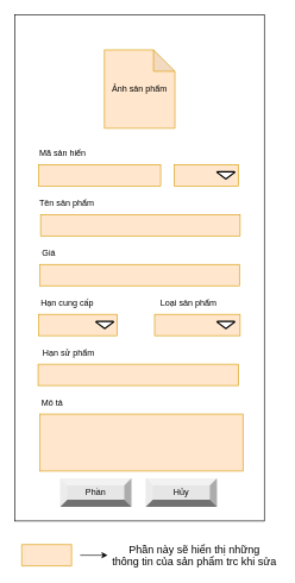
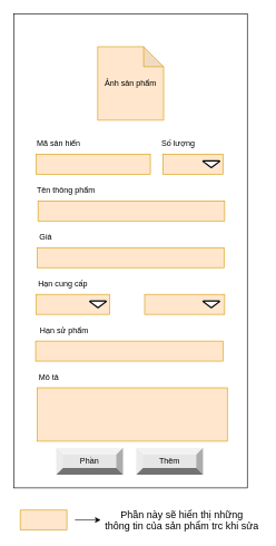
  <mxCell id="0" />
  <mxCell id="1" parent="0" />
  <mxCell id="2" value="&lt;font style=&quot;font-size: 17px&quot;&gt;&lt;b&gt;Thêm sản phẩm&lt;/b&gt;&lt;/font&gt;" style="text;html=1;strokeColor=none;fillColor=none;align=center;verticalAlign=middle;whiteSpace=wrap;rounded=0;" parent="1" vertex="1"><mxGeometry x="137.99" y="69" width="140" height="30" as="geometry" /></mxCell>
  <mxCell id="3" value="" style="rounded=0;whiteSpace=wrap;html=1;direction=south;" parent="1" vertex="1"><mxGeometry x="20.5" y="20" width="350" height="710" as="geometry" /></mxCell>
  <mxCell id="4" value="Mã sản hiển" style="text;html=1;strokeColor=none;fillColor=none;align=left;verticalAlign=middle;whiteSpace=wrap;rounded=0;" parent="1" vertex="1"><mxGeometry x="53" y="200" width="95" height="30" as="geometry" /></mxCell>
  <mxCell id="5" value="" style="rounded=0;whiteSpace=wrap;html=1;fillColor=#ffe6cc;strokeColor=#d79b00;" parent="1" vertex="1"><mxGeometry x="54" y="230" width="171" height="30" as="geometry" /></mxCell>
- <mxCell id="6" value="Tên sản phẩm" style="text;html=1;strokeColor=none;fillColor=none;align=left;verticalAlign=middle;whiteSpace=wrap;rounded=0;" parent="1" vertex="1"><mxGeometry x="53" y="270" width="110" height="30" as="geometry" /></mxCell>
+ <mxCell id="6" value="Tên thông phẩm" style="text;html=1;strokeColor=none;fillColor=none;align=left;verticalAlign=middle;whiteSpace=wrap;rounded=0;" parent="1" vertex="1"><mxGeometry x="53" y="270" width="110" height="30" as="geometry" /></mxCell>
  <mxCell id="7" value="" style="rounded=0;whiteSpace=wrap;html=1;fillColor=#ffe6cc;strokeColor=#d79b00;" parent="1" vertex="1"><mxGeometry x="56.5" y="300" width="280" height="30" as="geometry" /></mxCell>
  <mxCell id="8" value="Hạn cung cấp" style="text;html=1;strokeColor=none;fillColor=none;align=center;verticalAlign=middle;whiteSpace=wrap;rounded=0;" parent="1" vertex="1"><mxGeometry x="54" y="410" width="80" height="30" as="geometry" /></mxCell>
  <mxCell id="9" value="" style="rounded=0;whiteSpace=wrap;html=1;fillColor=#ffe6cc;strokeColor=#d79b00;" parent="1" vertex="1"><mxGeometry x="54" y="440" width="110" height="30" as="geometry" /></mxCell>
- <mxCell id="10" value="Loại sản phẩm" style="text;html=1;strokeColor=none;fillColor=none;align=center;verticalAlign=middle;whiteSpace=wrap;rounded=0;" parent="1" vertex="1"><mxGeometry x="216.5" y="410" width="95" height="30" as="geometry" /></mxCell>
  <mxCell id="11" value="" style="rounded=0;whiteSpace=wrap;html=1;fillColor=#ffe6cc;strokeColor=#d79b00;" parent="1" vertex="1"><mxGeometry x="216.5" y="440" width="120" height="30" as="geometry" /></mxCell>
  <mxCell id="12" value="Phần" style="labelPosition=center;verticalLabelPosition=middle;align=center;html=1;shape=mxgraph.basic.shaded_button;dx=10;fillColor=#E6E6E6;strokeColor=none;whiteSpace=wrap;" parent="1" vertex="1"><mxGeometry x="84" y="670" width="100" height="40" as="geometry" /></mxCell>
- <mxCell id="13" value="Hủy" style="labelPosition=center;verticalLabelPosition=middle;align=center;html=1;shape=mxgraph.basic.shaded_button;dx=10;fillColor=#E6E6E6;strokeColor=none;whiteSpace=wrap;" parent="1" vertex="1"><mxGeometry x="204" y="670" width="100" height="40" as="geometry" /></mxCell>
+ <mxCell id="13" value="Thêm" style="labelPosition=center;verticalLabelPosition=middle;align=center;html=1;shape=mxgraph.basic.shaded_button;dx=10;fillColor=#E6E6E6;strokeColor=none;whiteSpace=wrap;" parent="1" vertex="1"><mxGeometry x="204" y="670" width="100" height="40" as="geometry" /></mxCell>
  <mxCell id="14" value="" style="strokeWidth=2;html=1;shape=mxgraph.flowchart.merge_or_storage;whiteSpace=wrap;" parent="1" vertex="1"><mxGeometry x="134" y="450" width="25" height="10" as="geometry" /></mxCell>
  <mxCell id="15" value="" style="strokeWidth=2;html=1;shape=mxgraph.flowchart.merge_or_storage;whiteSpace=wrap;" parent="1" vertex="1"><mxGeometry x="304" y="450" width="25" height="10" as="geometry" /></mxCell>
  <mxCell id="16" value="Mô tả" style="text;html=1;strokeColor=none;fillColor=none;align=left;verticalAlign=middle;whiteSpace=wrap;rounded=0;" parent="1" vertex="1"><mxGeometry x="55.5" y="550" width="80" height="30" as="geometry" /></mxCell>
  <mxCell id="17" value="" style="rounded=0;whiteSpace=wrap;html=1;fillColor=#ffe6cc;strokeColor=#d79b00;" parent="1" vertex="1"><mxGeometry x="55.5" y="580" width="285" height="80" as="geometry" /></mxCell>
  <mxCell id="18" value="" style="rounded=0;whiteSpace=wrap;html=1;fillColor=#ffe6cc;strokeColor=#d79b00;" parent="1" vertex="1"><mxGeometry x="244" y="230" width="90" height="30" as="geometry" /></mxCell>
+ <mxCell id="19" value="Số lượng" style="text;html=1;strokeColor=none;fillColor=none;align=left;verticalAlign=middle;whiteSpace=wrap;rounded=0;" parent="1" vertex="1"><mxGeometry x="240" y="200" width="95" height="30" as="geometry" /></mxCell>
  <mxCell id="20" value="" style="strokeWidth=2;html=1;shape=mxgraph.flowchart.merge_or_storage;whiteSpace=wrap;" parent="1" vertex="1"><mxGeometry x="304" y="240" width="25" height="10" as="geometry" /></mxCell>
  <mxCell id="21" value="Giá" style="text;html=1;strokeColor=none;fillColor=none;align=left;verticalAlign=middle;whiteSpace=wrap;rounded=0;" parent="1" vertex="1"><mxGeometry x="56.5" y="340" width="60" height="30" as="geometry" /></mxCell>
  <mxCell id="22" value="" style="rounded=0;whiteSpace=wrap;html=1;fillColor=#ffe6cc;strokeColor=#d79b00;" parent="1" vertex="1"><mxGeometry x="55.5" y="370" width="280" height="30" as="geometry" /></mxCell>
  <mxCell id="23" value="Hạn sử phẩm" style="text;html=1;strokeColor=none;fillColor=none;align=center;verticalAlign=middle;whiteSpace=wrap;rounded=0;" parent="1" vertex="1"><mxGeometry x="55.5" y="480" width="80" height="30" as="geometry" /></mxCell>
  <mxCell id="24" value="" style="rounded=0;whiteSpace=wrap;html=1;fillColor=#ffe6cc;strokeColor=#d79b00;" parent="1" vertex="1"><mxGeometry x="53" y="510" width="281" height="30" as="geometry" /></mxCell>
  <mxCell id="25" value="&lt;span&gt;Ảnh sản phẩm&lt;/span&gt;" style="shape=note;whiteSpace=wrap;html=1;backgroundOutline=1;darkOpacity=0.05;fillColor=#ffe6cc;strokeColor=#d79b00;" vertex="1" parent="1"><mxGeometry x="146" y="69" width="99" height="110" as="geometry" /></mxCell>
  <mxCell id="26" style="edgeStyle=orthogonalEdgeStyle;rounded=0;orthogonalLoop=1;jettySize=auto;html=1;entryX=-0.006;entryY=0.5;entryDx=0;entryDy=0;entryPerimeter=0;" edge="1" parent="1" target="28"><mxGeometry relative="1" as="geometry"><mxPoint x="112" y="778" as="sourcePoint" /></mxGeometry></mxCell>
  <mxCell id="27" value="" style="verticalLabelPosition=bottom;verticalAlign=top;html=1;shape=mxgraph.basic.rect;fillColor2=none;strokeWidth=1;size=20;indent=5;fillColor=#ffe6cc;strokeColor=#d79b00;" vertex="1" parent="1"><mxGeometry x="30" y="763" width="70" height="30" as="geometry" /></mxCell>
  <mxCell id="28" value="&lt;font style=&quot;font-size: 15px&quot;&gt;Phần này sẽ hiển thị những &lt;br&gt;thông tin của sản phẩm trc khi sửa&lt;/font&gt;" style="text;html=1;align=center;verticalAlign=middle;resizable=0;points=[];autosize=1;strokeColor=none;fillColor=none;" vertex="1" parent="1"><mxGeometry x="152" y="761" width="240" height="34" as="geometry" /></mxCell>
